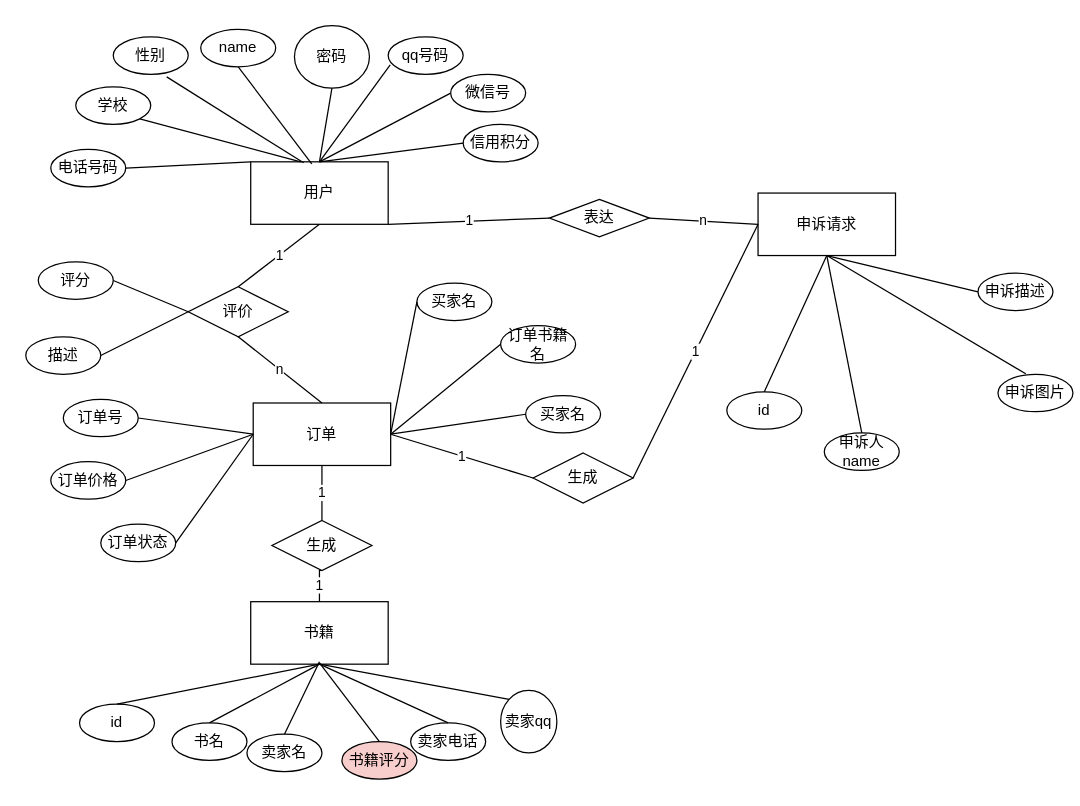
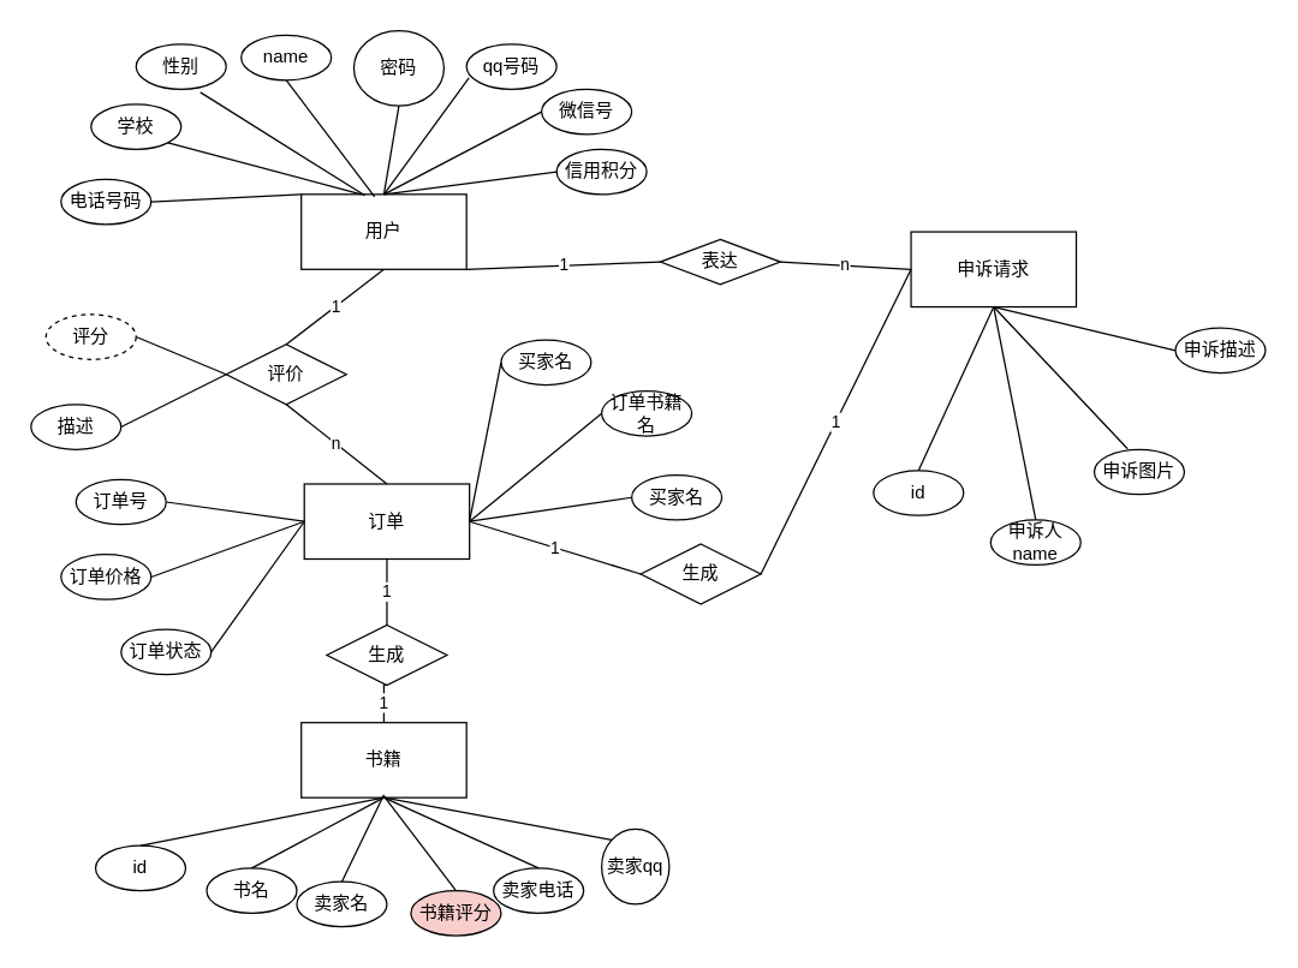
  <mxCell id="0" />
  <mxCell id="1" parent="0" />
  <mxCell id="2" value="用户" style="rounded=0;whiteSpace=wrap;html=1;" parent="1" vertex="1"><mxGeometry x="200" y="129" width="110" height="50" as="geometry" /></mxCell>
  <mxCell id="3" value="订单" style="rounded=0;whiteSpace=wrap;html=1;" parent="1" vertex="1"><mxGeometry x="202" y="322" width="110" height="50" as="geometry" /></mxCell>
  <mxCell id="4" value="书籍" style="rounded=0;whiteSpace=wrap;html=1;" parent="1" vertex="1"><mxGeometry x="200" y="481" width="110" height="50" as="geometry" /></mxCell>
  <mxCell id="5" value="评价" style="rhombus;whiteSpace=wrap;html=1;" parent="1" vertex="1"><mxGeometry x="150" y="229" width="80" height="40" as="geometry" /></mxCell>
  <mxCell id="6" value="1" style="endArrow=none;html=1;exitX=0.5;exitY=1;exitDx=0;exitDy=0;entryX=0.5;entryY=0;entryDx=0;entryDy=0;" parent="1" source="2" target="5" edge="1"><mxGeometry width="50" height="50" relative="1" as="geometry"><mxPoint x="300" y="379" as="sourcePoint" /><mxPoint x="350" y="329" as="targetPoint" /></mxGeometry></mxCell>
  <mxCell id="7" value="n" style="endArrow=none;html=1;entryX=0.5;entryY=1;entryDx=0;entryDy=0;exitX=0.5;exitY=0;exitDx=0;exitDy=0;" parent="1" source="3" target="5" edge="1"><mxGeometry width="50" height="50" relative="1" as="geometry"><mxPoint x="300" y="379" as="sourcePoint" /><mxPoint x="350" y="329" as="targetPoint" /></mxGeometry></mxCell>
  <mxCell id="8" value="1" style="edgeStyle=orthogonalEdgeStyle;rounded=0;orthogonalLoop=1;jettySize=auto;html=1;entryX=0.5;entryY=1;entryDx=0;entryDy=0;endArrow=none;endFill=0;" parent="1" source="10" target="3" edge="1"><mxGeometry relative="1" as="geometry" /></mxCell>
  <mxCell id="9" value="1" style="edgeStyle=orthogonalEdgeStyle;rounded=0;orthogonalLoop=1;jettySize=auto;html=1;exitX=0.5;exitY=1;exitDx=0;exitDy=0;entryX=0.5;entryY=0;entryDx=0;entryDy=0;endArrow=none;endFill=0;" parent="1" source="10" target="4" edge="1"><mxGeometry relative="1" as="geometry" /></mxCell>
  <mxCell id="10" value="生成" style="rhombus;whiteSpace=wrap;html=1;" parent="1" vertex="1"><mxGeometry x="217" y="416" width="80" height="40" as="geometry" /></mxCell>
- <mxCell id="11" value="评分" style="ellipse;whiteSpace=wrap;html=1;" parent="1" vertex="1"><mxGeometry x="30" y="209" width="60" height="30" as="geometry" /></mxCell>
+ <mxCell id="11" value="评分" style="ellipse;whiteSpace=wrap;html=1;dashed=1;" parent="1" vertex="1"><mxGeometry x="30" y="209" width="60" height="30" as="geometry" /></mxCell>
  <mxCell id="12" value="描述" style="ellipse;whiteSpace=wrap;html=1;" parent="1" vertex="1"><mxGeometry x="20" y="269" width="60" height="30" as="geometry" /></mxCell>
  <mxCell id="13" value="" style="endArrow=none;html=1;exitX=1;exitY=0.5;exitDx=0;exitDy=0;entryX=0;entryY=0.5;entryDx=0;entryDy=0;" parent="1" source="11" target="5" edge="1"><mxGeometry width="50" height="50" relative="1" as="geometry"><mxPoint x="300" y="379" as="sourcePoint" /><mxPoint x="350" y="329" as="targetPoint" /></mxGeometry></mxCell>
  <mxCell id="14" value="" style="endArrow=none;html=1;exitX=1;exitY=0.5;exitDx=0;exitDy=0;entryX=0;entryY=0.5;entryDx=0;entryDy=0;" parent="1" source="12" target="5" edge="1"><mxGeometry width="50" height="50" relative="1" as="geometry"><mxPoint x="300" y="379" as="sourcePoint" /><mxPoint x="350" y="329" as="targetPoint" /></mxGeometry></mxCell>
  <mxCell id="15" value="学校" style="ellipse;whiteSpace=wrap;html=1;" parent="1" vertex="1"><mxGeometry x="60" y="69" width="60" height="30" as="geometry" /></mxCell>
  <mxCell id="16" value="name" style="ellipse;whiteSpace=wrap;html=1;" parent="1" vertex="1"><mxGeometry x="160" y="23" width="60" height="30" as="geometry" /></mxCell>
  <mxCell id="17" value="密码" style="ellipse;whiteSpace=wrap;html=1;" parent="1" vertex="1"><mxGeometry x="235" y="20" width="60" height="50" as="geometry" /></mxCell>
  <mxCell id="18" value="qq号码" style="ellipse;whiteSpace=wrap;html=1;" parent="1" vertex="1"><mxGeometry x="310" y="29" width="60" height="30" as="geometry" /></mxCell>
  <mxCell id="19" value="电话号码" style="ellipse;whiteSpace=wrap;html=1;" parent="1" vertex="1"><mxGeometry x="40" y="119" width="60" height="30" as="geometry" /></mxCell>
  <mxCell id="20" value="性别" style="ellipse;whiteSpace=wrap;html=1;" parent="1" vertex="1"><mxGeometry x="90" y="29" width="60" height="30" as="geometry" /></mxCell>
  <mxCell id="21" value="" style="endArrow=none;html=1;strokeColor=#000000;entryX=0.385;entryY=0.016;entryDx=0;entryDy=0;entryPerimeter=0;exitX=0.713;exitY=1.067;exitDx=0;exitDy=0;exitPerimeter=0;" parent="1" source="20" target="2" edge="1"><mxGeometry width="50" height="50" relative="1" as="geometry"><mxPoint x="150" y="89" as="sourcePoint" /><mxPoint x="200" y="39" as="targetPoint" /></mxGeometry></mxCell>
  <mxCell id="22" value="" style="endArrow=none;html=1;strokeColor=#000000;entryX=1;entryY=0.5;entryDx=0;entryDy=0;exitX=0;exitY=0;exitDx=0;exitDy=0;" parent="1" source="2" target="19" edge="1"><mxGeometry width="50" height="50" relative="1" as="geometry"><mxPoint x="300" y="229" as="sourcePoint" /><mxPoint x="350" y="179" as="targetPoint" /></mxGeometry></mxCell>
  <mxCell id="23" value="" style="endArrow=none;html=1;strokeColor=#000000;entryX=0.027;entryY=0.747;entryDx=0;entryDy=0;entryPerimeter=0;exitX=0.5;exitY=0;exitDx=0;exitDy=0;" parent="1" source="2" target="18" edge="1"><mxGeometry width="50" height="50" relative="1" as="geometry"><mxPoint x="300" y="229" as="sourcePoint" /><mxPoint x="350" y="179" as="targetPoint" /></mxGeometry></mxCell>
  <mxCell id="24" value="" style="endArrow=none;html=1;strokeColor=#000000;entryX=0.5;entryY=1;entryDx=0;entryDy=0;exitX=0.5;exitY=0;exitDx=0;exitDy=0;" parent="1" source="2" target="17" edge="1"><mxGeometry width="50" height="50" relative="1" as="geometry"><mxPoint x="250" y="129" as="sourcePoint" /><mxPoint x="300" y="79" as="targetPoint" /></mxGeometry></mxCell>
  <mxCell id="25" value="" style="endArrow=none;html=1;strokeColor=#000000;entryX=0.5;entryY=1;entryDx=0;entryDy=0;exitX=0.444;exitY=0.032;exitDx=0;exitDy=0;exitPerimeter=0;" parent="1" source="2" target="16" edge="1"><mxGeometry width="50" height="50" relative="1" as="geometry"><mxPoint x="300" y="229" as="sourcePoint" /><mxPoint x="350" y="179" as="targetPoint" /></mxGeometry></mxCell>
  <mxCell id="26" value="" style="endArrow=none;html=1;strokeColor=#000000;entryX=1;entryY=1;entryDx=0;entryDy=0;" parent="1" target="15" edge="1"><mxGeometry width="50" height="50" relative="1" as="geometry"><mxPoint x="240" y="129" as="sourcePoint" /><mxPoint x="350" y="179" as="targetPoint" /></mxGeometry></mxCell>
  <mxCell id="27" value="" style="endArrow=none;html=1;strokeColor=#000000;entryX=0;entryY=0.5;entryDx=0;entryDy=0;exitX=0.5;exitY=0;exitDx=0;exitDy=0;" parent="1" source="2" target="28" edge="1"><mxGeometry width="50" height="50" relative="1" as="geometry"><mxPoint x="300" y="229" as="sourcePoint" /><mxPoint x="350" y="179" as="targetPoint" /></mxGeometry></mxCell>
  <mxCell id="28" value="微信号" style="ellipse;whiteSpace=wrap;html=1;" parent="1" vertex="1"><mxGeometry x="360" width="60" height="30" as="geometry" y="59" /></mxCell>
  <mxCell id="29" value="卖家名" style="ellipse;whiteSpace=wrap;html=1;" parent="1" vertex="1"><mxGeometry x="197" y="587" width="60" height="30" as="geometry" /></mxCell>
  <mxCell id="30" value="卖家电话" style="ellipse;whiteSpace=wrap;html=1;" parent="1" vertex="1"><mxGeometry x="328" y="578" width="60" height="30" as="geometry" /></mxCell>
  <mxCell id="31" value="卖家qq" style="ellipse;whiteSpace=wrap;html=1;" parent="1" vertex="1"><mxGeometry x="400" y="552" width="45" height="50" as="geometry" /></mxCell>
  <mxCell id="32" value="id" style="ellipse;whiteSpace=wrap;html=1;" parent="1" vertex="1"><mxGeometry x="63" y="563" width="60" height="30" as="geometry" /></mxCell>
  <mxCell id="33" value="书名" style="ellipse;whiteSpace=wrap;html=1;" parent="1" vertex="1"><mxGeometry x="137" y="578" width="60" height="30" as="geometry" /></mxCell>
  <mxCell id="34" value="书籍评分" style="ellipse;whiteSpace=wrap;html=1;fillColor=#f8cecc;" parent="1" vertex="1"><mxGeometry x="273" y="593" width="60" height="30" as="geometry" /></mxCell>
  <mxCell id="35" value="" style="endArrow=none;html=1;strokeColor=#000000;exitX=0.5;exitY=1;exitDx=0;exitDy=0;entryX=0;entryY=0;entryDx=0;entryDy=0;" parent="1" source="4" target="31" edge="1"><mxGeometry width="50" height="50" relative="1" as="geometry"><mxPoint x="290" y="529" as="sourcePoint" /><mxPoint x="340" y="479" as="targetPoint" /></mxGeometry></mxCell>
  <mxCell id="36" value="" style="endArrow=none;html=1;strokeColor=#000000;entryX=0.5;entryY=1;entryDx=0;entryDy=0;exitX=0.5;exitY=0;exitDx=0;exitDy=0;exitPerimeter=0;" parent="1" source="30" target="4" edge="1"><mxGeometry width="50" height="50" relative="1" as="geometry"><mxPoint x="290" y="529" as="sourcePoint" /><mxPoint x="340" y="479" as="targetPoint" /></mxGeometry></mxCell>
  <mxCell id="37" value="" style="endArrow=none;html=1;strokeColor=#000000;exitX=0.5;exitY=0;exitDx=0;exitDy=0;" parent="1" source="29" edge="1"><mxGeometry width="50" height="50" relative="1" as="geometry"><mxPoint x="290" y="529" as="sourcePoint" /><mxPoint x="255" y="529" as="targetPoint" /></mxGeometry></mxCell>
  <mxCell id="38" value="" style="endArrow=none;html=1;strokeColor=#000000;entryX=0.5;entryY=0;entryDx=0;entryDy=0;exitX=0.5;exitY=1;exitDx=0;exitDy=0;" parent="1" source="4" target="32" edge="1"><mxGeometry width="50" height="50" relative="1" as="geometry"><mxPoint x="290" y="529" as="sourcePoint" /><mxPoint x="340" y="479" as="targetPoint" /></mxGeometry></mxCell>
  <mxCell id="39" value="" style="endArrow=none;html=1;strokeColor=#000000;entryX=0.5;entryY=1;entryDx=0;entryDy=0;exitX=0.5;exitY=0;exitDx=0;exitDy=0;" parent="1" source="33" target="4" edge="1"><mxGeometry width="50" height="50" relative="1" as="geometry"><mxPoint x="290" y="529" as="sourcePoint" /><mxPoint x="340" y="479" as="targetPoint" /></mxGeometry></mxCell>
  <mxCell id="40" value="" style="endArrow=none;html=1;strokeColor=#000000;exitX=0.5;exitY=0;exitDx=0;exitDy=0;" parent="1" source="34" edge="1"><mxGeometry width="50" height="50" relative="1" as="geometry"><mxPoint x="290" y="529" as="sourcePoint" /><mxPoint x="255" y="530" as="targetPoint" /></mxGeometry></mxCell>
  <mxCell id="41" value="申诉请求" style="rounded=0;whiteSpace=wrap;html=1;" parent="1" vertex="1"><mxGeometry x="606" y="154" width="110" height="50" as="geometry" /></mxCell>
  <mxCell id="42" value="id" style="ellipse;whiteSpace=wrap;html=1;" parent="1" vertex="1"><mxGeometry x="581" y="313" width="60" height="30" as="geometry" /></mxCell>
  <mxCell id="43" value="申诉人name" style="ellipse;whiteSpace=wrap;html=1;" parent="1" vertex="1"><mxGeometry x="659" y="346" width="60" height="30" as="geometry" /></mxCell>
- <mxCell id="44" value="申诉图片" style="ellipse;whiteSpace=wrap;html=1;" parent="1" vertex="1"><mxGeometry x="798" y="299" width="60" height="30" as="geometry" /></mxCell>
+ <mxCell id="44" value="申诉图片" style="ellipse;whiteSpace=wrap;html=1;" parent="1" vertex="1"><mxGeometry x="728" y="299" width="60" height="30" as="geometry" /></mxCell>
  <mxCell id="45" value="申诉描述" style="ellipse;whiteSpace=wrap;html=1;" parent="1" vertex="1"><mxGeometry x="782" y="218" width="60" height="30" as="geometry" /></mxCell>
  <mxCell id="46" value="" style="endArrow=none;html=1;strokeColor=#000000;exitX=0.5;exitY=1;exitDx=0;exitDy=0;entryX=0.5;entryY=0;entryDx=0;entryDy=0;" parent="1" source="41" target="42" edge="1"><mxGeometry width="50" height="50" relative="1" as="geometry"><mxPoint x="290" y="369" as="sourcePoint" /><mxPoint x="340" y="319" as="targetPoint" /></mxGeometry></mxCell>
  <mxCell id="47" value="" style="endArrow=none;html=1;strokeColor=#000000;entryX=0.5;entryY=1;entryDx=0;entryDy=0;exitX=0;exitY=0.5;exitDx=0;exitDy=0;" parent="1" source="45" target="41" edge="1"><mxGeometry width="50" height="50" relative="1" as="geometry"><mxPoint x="290" y="369" as="sourcePoint" /><mxPoint x="340" y="319" as="targetPoint" /></mxGeometry></mxCell>
  <mxCell id="48" value="" style="endArrow=none;html=1;strokeColor=#000000;entryX=0.5;entryY=1;entryDx=0;entryDy=0;exitX=0.37;exitY=-0.013;exitDx=0;exitDy=0;exitPerimeter=0;" parent="1" source="44" target="41" edge="1"><mxGeometry width="50" height="50" relative="1" as="geometry"><mxPoint x="290" y="369" as="sourcePoint" /><mxPoint x="340" y="319" as="targetPoint" /></mxGeometry></mxCell>
  <mxCell id="49" value="" style="endArrow=none;html=1;strokeColor=#000000;entryX=0.5;entryY=1;entryDx=0;entryDy=0;exitX=0.5;exitY=0;exitDx=0;exitDy=0;" parent="1" source="43" target="41" edge="1"><mxGeometry width="50" height="50" relative="1" as="geometry"><mxPoint x="290" y="369" as="sourcePoint" /><mxPoint x="340" y="319" as="targetPoint" /></mxGeometry></mxCell>
  <mxCell id="50" value="信用积分" style="ellipse;whiteSpace=wrap;html=1;" parent="1" vertex="1"><mxGeometry x="370" y="99" width="60" height="30" as="geometry" /></mxCell>
  <mxCell id="51" value="" style="endArrow=none;html=1;strokeColor=#000000;exitX=0.5;exitY=0;exitDx=0;exitDy=0;entryX=0;entryY=0.5;entryDx=0;entryDy=0;" parent="1" source="2" target="50" edge="1"><mxGeometry width="50" height="50" relative="1" as="geometry"><mxPoint x="320" y="339" as="sourcePoint" /><mxPoint x="370" y="289" as="targetPoint" /></mxGeometry></mxCell>
  <mxCell id="52" value="订单号" style="ellipse;whiteSpace=wrap;html=1;" vertex="1" parent="1"><mxGeometry x="50" y="319" width="60" height="30" as="geometry" /></mxCell>
  <mxCell id="53" value="订单价格" style="ellipse;whiteSpace=wrap;html=1;" vertex="1" parent="1"><mxGeometry x="40" y="369" width="60" height="30" as="geometry" /></mxCell>
  <mxCell id="54" value="订单状态" style="ellipse;whiteSpace=wrap;html=1;" vertex="1" parent="1"><mxGeometry x="80" y="419" width="60" height="30" as="geometry" /></mxCell>
  <mxCell id="55" style="edgeStyle=orthogonalEdgeStyle;rounded=0;orthogonalLoop=1;jettySize=auto;html=1;exitX=0.5;exitY=1;exitDx=0;exitDy=0;" edge="1" parent="1" source="53" target="53"><mxGeometry relative="1" as="geometry" /></mxCell>
  <mxCell id="56" value="买家名" style="ellipse;whiteSpace=wrap;html=1;" vertex="1" parent="1"><mxGeometry x="333" y="226" width="60" height="30" as="geometry" /></mxCell>
  <mxCell id="57" value="订单书籍名" style="ellipse;whiteSpace=wrap;html=1;" vertex="1" parent="1"><mxGeometry x="400" y="260" width="60" height="30" as="geometry" /></mxCell>
  <mxCell id="58" value="买家名" style="ellipse;whiteSpace=wrap;html=1;" vertex="1" parent="1"><mxGeometry x="420" y="316" width="60" height="30" as="geometry" /></mxCell>
  <mxCell id="59" value="" style="endArrow=none;html=1;exitX=0;exitY=0.5;exitDx=0;exitDy=0;entryX=1;entryY=0.5;entryDx=0;entryDy=0;" edge="1" parent="1" source="3" target="52"><mxGeometry width="50" height="50" relative="1" as="geometry"><mxPoint x="410" y="489" as="sourcePoint" /><mxPoint x="460" y="439" as="targetPoint" /></mxGeometry></mxCell>
  <mxCell id="60" value="" style="endArrow=none;html=1;exitX=1;exitY=0.5;exitDx=0;exitDy=0;entryX=0;entryY=0.5;entryDx=0;entryDy=0;" edge="1" parent="1" source="53" target="3"><mxGeometry width="50" height="50" relative="1" as="geometry"><mxPoint x="410" y="489" as="sourcePoint" /><mxPoint x="460" y="439" as="targetPoint" /></mxGeometry></mxCell>
  <mxCell id="61" value="" style="endArrow=none;html=1;exitX=1;exitY=0.5;exitDx=0;exitDy=0;entryX=0;entryY=0.5;entryDx=0;entryDy=0;" edge="1" parent="1" source="54" target="3"><mxGeometry width="50" height="50" relative="1" as="geometry"><mxPoint x="410" y="489" as="sourcePoint" /><mxPoint x="460" y="439" as="targetPoint" /></mxGeometry></mxCell>
  <mxCell id="62" value="" style="endArrow=none;html=1;exitX=0;exitY=0.5;exitDx=0;exitDy=0;entryX=1;entryY=0.5;entryDx=0;entryDy=0;" edge="1" parent="1" source="56" target="3"><mxGeometry width="50" height="50" relative="1" as="geometry"><mxPoint x="410" y="489" as="sourcePoint" /><mxPoint x="460" y="439" as="targetPoint" /></mxGeometry></mxCell>
  <mxCell id="63" value="" style="endArrow=none;html=1;entryX=0;entryY=0.5;entryDx=0;entryDy=0;exitX=1;exitY=0.5;exitDx=0;exitDy=0;" edge="1" parent="1" source="3" target="57"><mxGeometry width="50" height="50" relative="1" as="geometry"><mxPoint x="410" y="489" as="sourcePoint" /><mxPoint x="460" y="439" as="targetPoint" /></mxGeometry></mxCell>
  <mxCell id="64" value="" style="endArrow=none;html=1;exitX=1;exitY=0.5;exitDx=0;exitDy=0;entryX=0;entryY=0.5;entryDx=0;entryDy=0;" edge="1" parent="1" source="3" target="58"><mxGeometry width="50" height="50" relative="1" as="geometry"><mxPoint x="410" y="489" as="sourcePoint" /><mxPoint x="460" y="439" as="targetPoint" /></mxGeometry></mxCell>
  <mxCell id="65" value="表达" style="rhombus;whiteSpace=wrap;html=1;" vertex="1" parent="1"><mxGeometry x="439" y="159" width="80" height="30" as="geometry" /></mxCell>
  <mxCell id="66" value="1" style="endArrow=none;html=1;exitX=1;exitY=1;exitDx=0;exitDy=0;entryX=0;entryY=0.5;entryDx=0;entryDy=0;" edge="1" parent="1" source="2" target="65"><mxGeometry width="50" height="50" relative="1" as="geometry"><mxPoint x="410" y="339" as="sourcePoint" /><mxPoint x="460" y="289" as="targetPoint" /></mxGeometry></mxCell>
  <mxCell id="67" value="n" style="endArrow=none;html=1;exitX=0;exitY=0.5;exitDx=0;exitDy=0;entryX=1;entryY=0.5;entryDx=0;entryDy=0;" edge="1" parent="1" source="41" target="65"><mxGeometry width="50" height="50" relative="1" as="geometry"><mxPoint x="410" y="339" as="sourcePoint" /><mxPoint x="460" y="289" as="targetPoint" /></mxGeometry></mxCell>
  <mxCell id="68" value="1" style="endArrow=none;html=1;exitX=1;exitY=0.5;exitDx=0;exitDy=0;entryX=0;entryY=0.5;entryDx=0;entryDy=0;" edge="1" parent="1" source="3" target="69"><mxGeometry width="50" height="50" relative="1" as="geometry"><mxPoint x="410" y="339" as="sourcePoint" /><mxPoint x="400" y="399" as="targetPoint" /></mxGeometry></mxCell>
  <mxCell id="69" value="生成" style="rhombus;whiteSpace=wrap;html=1;" vertex="1" parent="1"><mxGeometry x="426" y="362" width="80" height="40" as="geometry" /></mxCell>
  <mxCell id="70" value="1" style="endArrow=none;html=1;exitX=1;exitY=0.5;exitDx=0;exitDy=0;entryX=0;entryY=0.5;entryDx=0;entryDy=0;" edge="1" parent="1" source="69" target="41"><mxGeometry width="50" height="50" relative="1" as="geometry"><mxPoint x="410" y="339" as="sourcePoint" /><mxPoint x="460" y="289" as="targetPoint" /></mxGeometry></mxCell>
